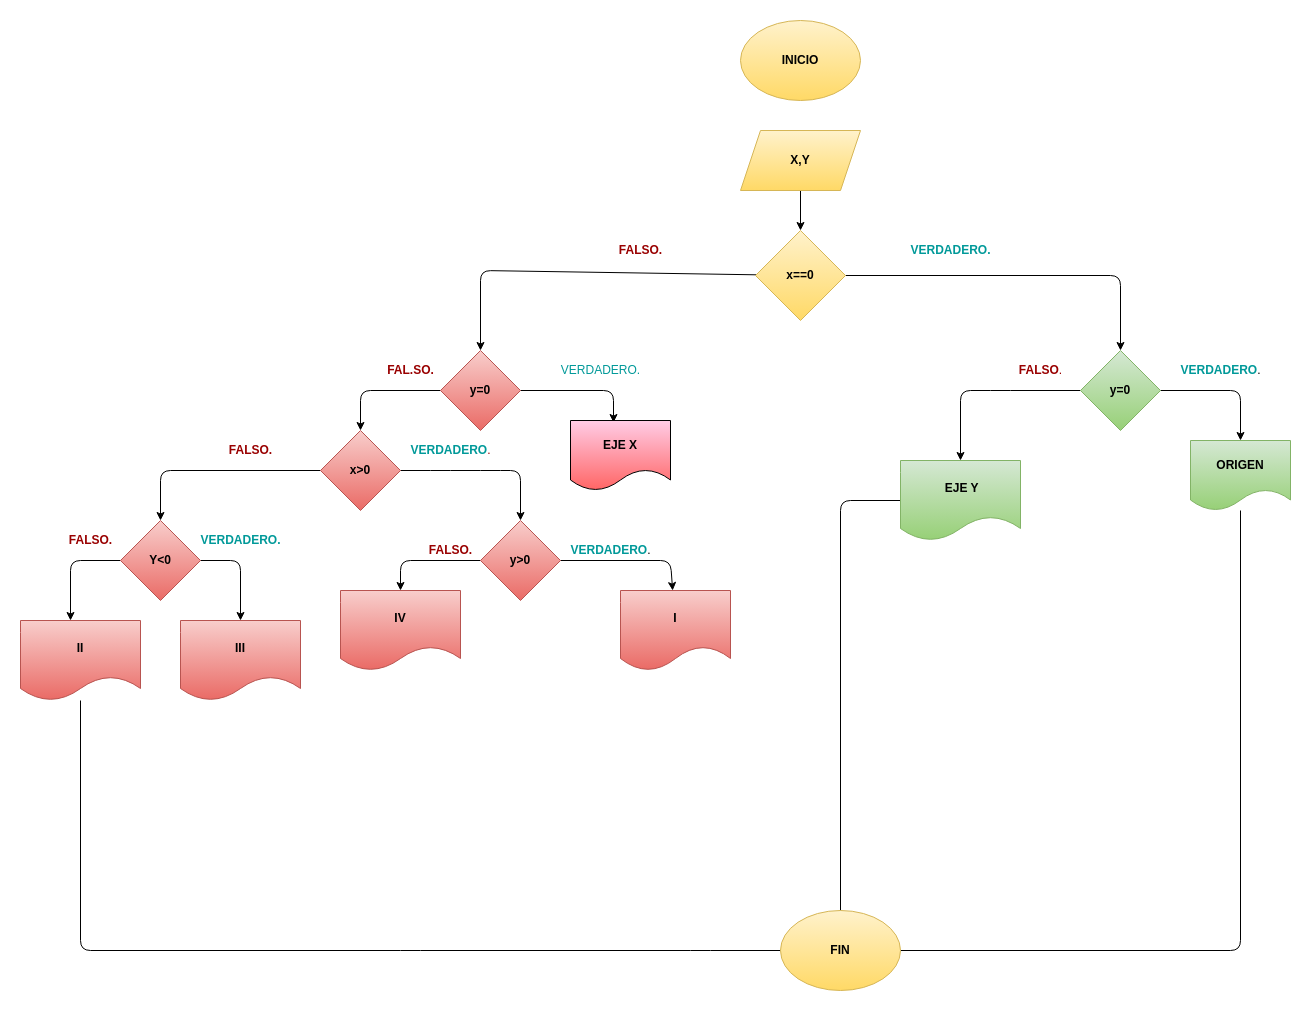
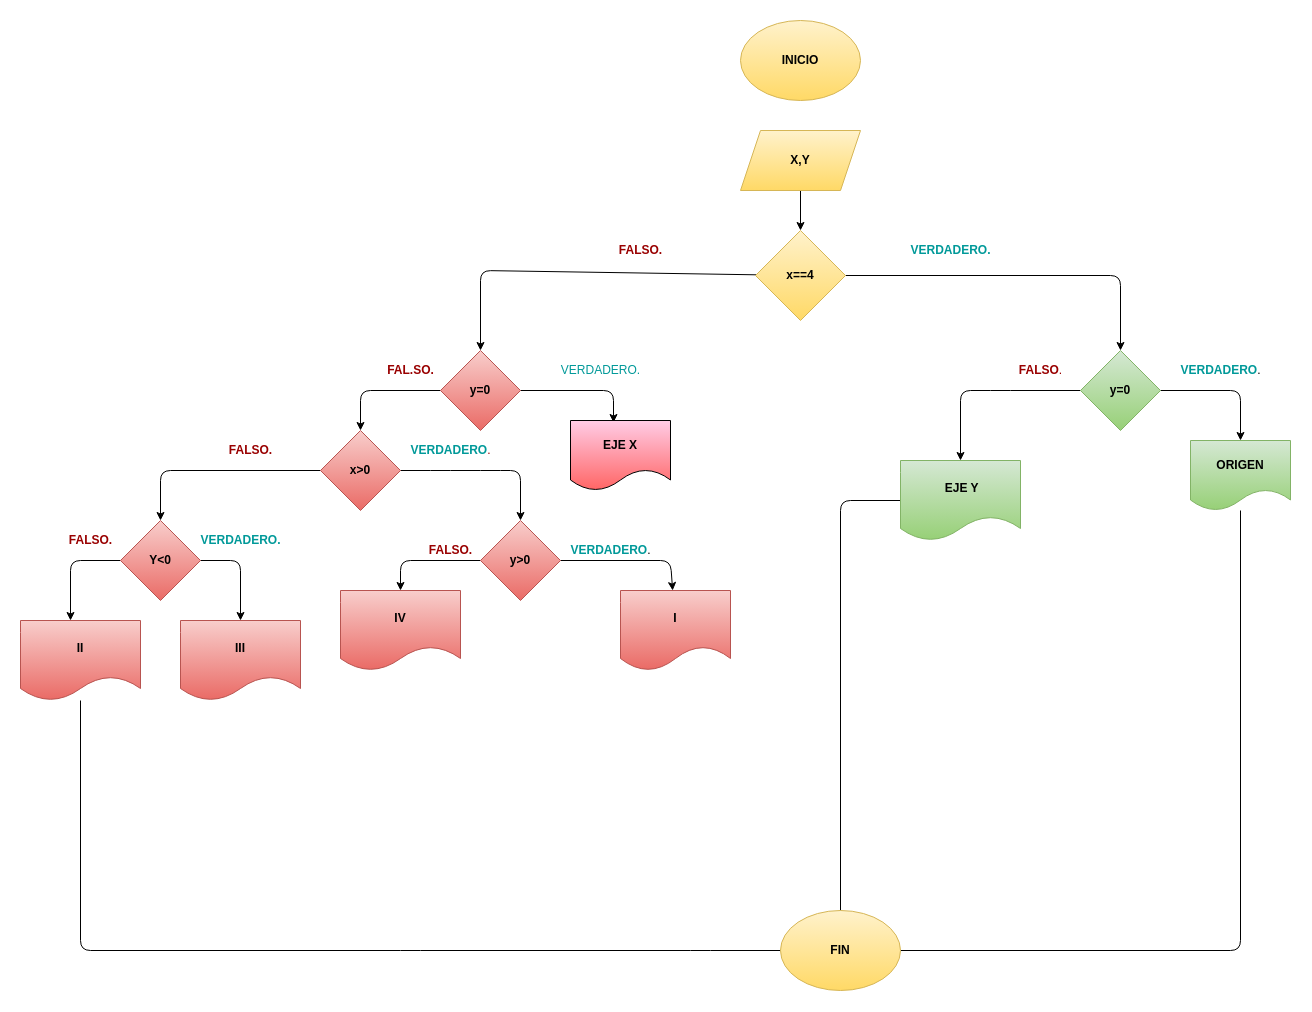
  <mxCell id="0" />
  <mxCell id="1" parent="0" />
  <mxCell id="2" value="&lt;b&gt;&lt;font color=&quot;#000000&quot;&gt;INICIO&lt;/font&gt;&lt;/b&gt;" style="ellipse;whiteSpace=wrap;html=1;fillColor=#fff2cc;strokeColor=#d6b656;gradientColor=#ffd966;" parent="1" vertex="1"><mxGeometry x="740" y="20" width="120" height="80" as="geometry" /></mxCell>
  <mxCell id="3" value="" style="edgeStyle=none;html=1;fontColor=#000000;" parent="1" source="4" target="7" edge="1"><mxGeometry relative="1" as="geometry" /></mxCell>
  <mxCell id="4" value="&lt;b&gt;&lt;font color=&quot;#000000&quot;&gt;X,Y&lt;/font&gt;&lt;/b&gt;" style="shape=parallelogram;perimeter=parallelogramPerimeter;whiteSpace=wrap;html=1;fixedSize=1;fillColor=#fff2cc;strokeColor=#d6b656;gradientColor=#ffd966;" parent="1" vertex="1"><mxGeometry x="740" y="130" width="120" height="60" as="geometry" /></mxCell>
  <mxCell id="5" value="" style="edgeStyle=none;html=1;fontColor=#000000;" parent="1" source="7" target="10" edge="1"><mxGeometry relative="1" as="geometry"><Array as="points"><mxPoint x="1120" y="275" /></Array></mxGeometry></mxCell>
  <mxCell id="6" value="" style="edgeStyle=none;html=1;fontColor=#000000;" parent="1" source="7" target="13" edge="1"><mxGeometry relative="1" as="geometry"><Array as="points"><mxPoint x="480" y="270" /></Array></mxGeometry></mxCell>
- <mxCell id="7" value="&lt;b&gt;&lt;font color=&quot;#000000&quot;&gt;x==0&lt;/font&gt;&lt;/b&gt;" style="rhombus;whiteSpace=wrap;html=1;fillColor=#fff2cc;strokeColor=#d6b656;gradientColor=#ffd966;" parent="1" vertex="1"><mxGeometry x="755" y="230" width="90" height="90" as="geometry" /></mxCell>
+ <mxCell id="7" value="&lt;b&gt;&lt;font color=&quot;#000000&quot;&gt;x==4&lt;/font&gt;&lt;/b&gt;" style="rhombus;whiteSpace=wrap;html=1;fillColor=#fff2cc;strokeColor=#d6b656;gradientColor=#ffd966;" parent="1" vertex="1"><mxGeometry x="755" y="230" width="90" height="90" as="geometry" /></mxCell>
  <mxCell id="8" value="" style="edgeStyle=none;html=1;fontColor=#000000;" parent="1" source="10" target="15" edge="1"><mxGeometry relative="1" as="geometry"><Array as="points"><mxPoint x="1240" y="390" /></Array></mxGeometry></mxCell>
  <mxCell id="9" value="" style="edgeStyle=none;html=1;fontColor=#000000;" parent="1" source="10" target="17" edge="1"><mxGeometry relative="1" as="geometry"><Array as="points"><mxPoint x="1000" y="390" /><mxPoint x="960" y="390" /></Array></mxGeometry></mxCell>
  <mxCell id="10" value="&lt;font color=&quot;#000000&quot;&gt;&lt;b&gt;y=0&lt;/b&gt;&lt;/font&gt;" style="rhombus;whiteSpace=wrap;html=1;fillColor=#d5e8d4;strokeColor=#82b366;gradientColor=#97d077;" parent="1" vertex="1"><mxGeometry x="1080" y="350" width="80" height="80" as="geometry" /></mxCell>
  <mxCell id="11" value="" style="edgeStyle=none;html=1;fontColor=#000000;" parent="1" source="13" target="20" edge="1"><mxGeometry relative="1" as="geometry"><Array as="points"><mxPoint x="360" y="390" /></Array></mxGeometry></mxCell>
  <mxCell id="12" style="edgeStyle=none;html=1;entryX=0.43;entryY=0.029;entryDx=0;entryDy=0;entryPerimeter=0;" edge="1" parent="1" source="13" target="44"><mxGeometry relative="1" as="geometry"><Array as="points"><mxPoint x="613" y="390" /></Array></mxGeometry></mxCell>
  <mxCell id="13" value="&lt;b&gt;&lt;font color=&quot;#000000&quot;&gt;y=0&lt;/font&gt;&lt;/b&gt;" style="rhombus;whiteSpace=wrap;html=1;fillColor=#f8cecc;strokeColor=#b85450;gradientColor=#ea6b66;" parent="1" vertex="1"><mxGeometry x="440" y="350" width="80" height="80" as="geometry" /></mxCell>
  <mxCell id="14" style="edgeStyle=none;html=1;fontColor=#000000;endArrow=none;endFill=0;entryX=1;entryY=0.5;entryDx=0;entryDy=0;" edge="1" parent="1" source="15" target="45"><mxGeometry relative="1" as="geometry"><mxPoint x="870" y="940" as="targetPoint" /><Array as="points"><mxPoint x="1240" y="950" /></Array></mxGeometry></mxCell>
  <mxCell id="15" value="&lt;b&gt;&lt;font color=&quot;#000000&quot;&gt;ORIGEN&lt;/font&gt;&lt;/b&gt;" style="shape=document;whiteSpace=wrap;html=1;boundedLbl=1;fillColor=#d5e8d4;strokeColor=#82b366;gradientColor=#97d077;" parent="1" vertex="1"><mxGeometry x="1190" y="440" width="100" height="70" as="geometry" /></mxCell>
  <mxCell id="16" style="edgeStyle=none;html=1;fontColor=#000000;endArrow=none;endFill=0;" edge="1" parent="1" source="17" target="45"><mxGeometry relative="1" as="geometry"><Array as="points"><mxPoint x="840" y="500" /></Array></mxGeometry></mxCell>
  <mxCell id="17" value="&lt;font color=&quot;#000000&quot;&gt;&lt;b&gt;&amp;nbsp;EJE Y&lt;/b&gt;&lt;/font&gt;" style="shape=document;whiteSpace=wrap;html=1;boundedLbl=1;fillColor=#d5e8d4;strokeColor=#82b366;gradientColor=#97d077;" parent="1" vertex="1"><mxGeometry x="900" y="460" width="120" height="80" as="geometry" /></mxCell>
  <mxCell id="18" value="" style="edgeStyle=none;html=1;fontColor=#000000;" parent="1" source="20" target="23" edge="1"><mxGeometry relative="1" as="geometry"><Array as="points"><mxPoint x="440" y="470" /><mxPoint x="490" y="470" /><mxPoint y="470" x="520" /></Array></mxGeometry></mxCell>
  <mxCell id="19" value="" style="edgeStyle=none;html=1;fontColor=#000000;" parent="1" source="20" target="27" edge="1"><mxGeometry relative="1" as="geometry"><Array as="points"><mxPoint x="160" y="470" /></Array></mxGeometry></mxCell>
  <mxCell id="20" value="&lt;b&gt;&lt;font color=&quot;#000000&quot;&gt;x&amp;gt;0&lt;/font&gt;&lt;/b&gt;" style="rhombus;whiteSpace=wrap;html=1;fillColor=#f8cecc;strokeColor=#b85450;gradientColor=#ea6b66;" parent="1" vertex="1"><mxGeometry x="320" y="430" width="80" height="80" as="geometry" /></mxCell>
  <mxCell id="21" value="" style="edgeStyle=none;html=1;fontColor=#000000;" parent="1" source="23" target="24" edge="1"><mxGeometry relative="1" as="geometry"><Array as="points"><mxPoint x="670" y="560" /></Array></mxGeometry></mxCell>
  <mxCell id="22" value="" style="edgeStyle=none;html=1;fontColor=#990000;" parent="1" source="23" target="40" edge="1"><mxGeometry relative="1" as="geometry"><Array as="points"><mxPoint x="400" y="560" /></Array></mxGeometry></mxCell>
  <mxCell id="23" value="&lt;b&gt;&lt;font color=&quot;#000000&quot;&gt;y&amp;gt;0&lt;/font&gt;&lt;/b&gt;" style="rhombus;whiteSpace=wrap;html=1;fillColor=#f8cecc;strokeColor=#b85450;gradientColor=#ea6b66;" parent="1" vertex="1"><mxGeometry x="480" y="520" width="80" height="80" as="geometry" /></mxCell>
  <mxCell id="24" value="&lt;b&gt;&lt;font color=&quot;#000000&quot;&gt;I&lt;/font&gt;&lt;/b&gt;" style="shape=document;whiteSpace=wrap;html=1;boundedLbl=1;fillColor=#f8cecc;strokeColor=#b85450;gradientColor=#ea6b66;" parent="1" vertex="1"><mxGeometry x="620" y="590" width="110" height="80" as="geometry" /></mxCell>
  <mxCell id="25" value="" style="edgeStyle=none;html=1;fontColor=#000000;" parent="1" source="27" target="28" edge="1"><mxGeometry relative="1" as="geometry"><Array as="points"><mxPoint x="240" y="560" /></Array></mxGeometry></mxCell>
  <mxCell id="26" value="" style="edgeStyle=none;html=1;fontColor=#000000;" parent="1" source="27" edge="1"><mxGeometry relative="1" as="geometry"><mxPoint x="70" y="620" as="targetPoint" /><Array as="points"><mxPoint x="70" y="560" /></Array></mxGeometry></mxCell>
  <mxCell id="27" value="&lt;b&gt;&lt;font color=&quot;#000000&quot;&gt;Y&amp;lt;0&lt;/font&gt;&lt;/b&gt;" style="rhombus;whiteSpace=wrap;html=1;fillColor=#f8cecc;strokeColor=#b85450;gradientColor=#ea6b66;" parent="1" vertex="1"><mxGeometry x="120" y="520" width="80" height="80" as="geometry" /></mxCell>
  <mxCell id="28" value="&lt;b&gt;&lt;font color=&quot;#000000&quot;&gt;III&lt;/font&gt;&lt;/b&gt;" style="shape=document;whiteSpace=wrap;html=1;boundedLbl=1;fillColor=#f8cecc;strokeColor=#b85450;gradientColor=#ea6b66;" parent="1" vertex="1"><mxGeometry x="180" y="620" width="120" height="80" as="geometry" /></mxCell>
  <mxCell id="29" value="&lt;b&gt;&lt;font color=&quot;#009999&quot;&gt;VERDADERO.&lt;/font&gt;&lt;/b&gt;" style="text;html=1;align=center;verticalAlign=middle;resizable=0;points=[];autosize=1;strokeColor=none;fillColor=none;fontColor=#000000;" parent="1" vertex="1"><mxGeometry x="900" y="240" width="100" height="20" as="geometry" /></mxCell>
  <mxCell id="30" value="&lt;b&gt;&lt;font color=&quot;#990000&quot;&gt;FALSO.&lt;/font&gt;&lt;/b&gt;" style="text;html=1;align=center;verticalAlign=middle;resizable=0;points=[];autosize=1;strokeColor=none;fillColor=none;fontColor=#33001A;" parent="1" vertex="1"><mxGeometry x="610" y="240" width="60" height="20" as="geometry" /></mxCell>
  <mxCell id="31" value="&lt;font color=&quot;#990000&quot;&gt;&lt;b&gt;FAL.SO.&lt;/b&gt;&lt;/font&gt;" style="text;html=1;align=center;verticalAlign=middle;resizable=0;points=[];autosize=1;strokeColor=none;fillColor=none;fontColor=#009999;" parent="1" vertex="1"><mxGeometry x="380" y="360" width="60" height="20" as="geometry" /></mxCell>
  <mxCell id="32" value="&lt;font color=&quot;#009999&quot;&gt;VERDADERO.&lt;/font&gt;" style="text;html=1;align=center;verticalAlign=middle;resizable=0;points=[];autosize=1;strokeColor=none;fillColor=none;fontColor=#990000;" parent="1" vertex="1"><mxGeometry x="555" y="360" width="90" height="20" as="geometry" /></mxCell>
  <mxCell id="33" value="&lt;b&gt;&lt;font color=&quot;#990000&quot;&gt;FALSO.&lt;/font&gt;&lt;/b&gt;" style="text;html=1;align=center;verticalAlign=middle;resizable=0;points=[];autosize=1;strokeColor=none;fillColor=none;fontColor=#000000;" parent="1" vertex="1"><mxGeometry x="220" y="440" width="60" height="20" as="geometry" /></mxCell>
  <mxCell id="34" value="&lt;b&gt;&lt;font color=&quot;#009999&quot;&gt;VERDADERO&lt;/font&gt;&lt;/b&gt;." style="text;html=1;align=center;verticalAlign=middle;resizable=0;points=[];autosize=1;strokeColor=none;fillColor=none;fontColor=#990000;" parent="1" vertex="1"><mxGeometry x="400" y="440" width="100" height="20" as="geometry" /></mxCell>
  <mxCell id="35" value="&lt;b&gt;&lt;font color=&quot;#990000&quot;&gt;FALSO.&lt;/font&gt;&lt;/b&gt;" style="text;html=1;align=center;verticalAlign=middle;resizable=0;points=[];autosize=1;strokeColor=none;fillColor=none;fontColor=#000000;" parent="1" vertex="1"><mxGeometry x="60" y="530" width="60" height="20" as="geometry" /></mxCell>
  <mxCell id="36" value="&lt;font color=&quot;#009999&quot;&gt;&lt;b&gt;VERDADERO.&lt;/b&gt;&lt;/font&gt;" style="text;html=1;align=center;verticalAlign=middle;resizable=0;points=[];autosize=1;strokeColor=none;fillColor=none;fontColor=#990000;" parent="1" vertex="1"><mxGeometry x="190" y="530" width="100" height="20" as="geometry" /></mxCell>
  <mxCell id="37" style="edgeStyle=none;html=1;fontColor=#000000;endArrow=none;endFill=0;entryX=0;entryY=0.5;entryDx=0;entryDy=0;" edge="1" parent="1" source="38" target="45"><mxGeometry relative="1" as="geometry"><mxPoint x="720" y="950" as="targetPoint" /><Array as="points"><mxPoint x="80" y="950" /><mxPoint x="410" y="950" /><mxPoint x="700" y="950" /></Array></mxGeometry></mxCell>
  <mxCell id="38" value="&lt;div style=&quot;text-align: left&quot;&gt;&lt;b&gt;&lt;font color=&quot;#000000&quot;&gt;II&lt;/font&gt;&lt;/b&gt;&lt;/div&gt;" style="shape=document;whiteSpace=wrap;html=1;boundedLbl=1;fillColor=#f8cecc;strokeColor=#b85450;gradientColor=#ea6b66;" parent="1" vertex="1"><mxGeometry x="20" y="620" width="120" height="80" as="geometry" /></mxCell>
  <mxCell id="39" value="&lt;b&gt;&lt;font color=&quot;#009999&quot;&gt;VERDADERO&lt;/font&gt;&lt;/b&gt;." style="text;html=1;align=center;verticalAlign=middle;resizable=0;points=[];autosize=1;strokeColor=none;fillColor=none;fontColor=#000000;" parent="1" vertex="1"><mxGeometry x="560" y="540" width="100" height="20" as="geometry" /></mxCell>
  <mxCell id="40" value="&lt;b&gt;&lt;font color=&quot;#000000&quot;&gt;IV&lt;/font&gt;&lt;/b&gt;" style="shape=document;whiteSpace=wrap;html=1;boundedLbl=1;fillColor=#f8cecc;strokeColor=#b85450;gradientColor=#ea6b66;" parent="1" vertex="1"><mxGeometry x="340" y="590" width="120" height="80" as="geometry" /></mxCell>
  <mxCell id="41" value="&lt;b&gt;FALSO.&lt;/b&gt;" style="text;html=1;align=center;verticalAlign=middle;resizable=0;points=[];autosize=1;strokeColor=none;fillColor=none;fontColor=#990000;" parent="1" vertex="1"><mxGeometry x="420" y="540" width="60" height="20" as="geometry" /></mxCell>
  <mxCell id="42" value="&lt;b&gt;&lt;font color=&quot;#009999&quot;&gt;VERDADERO&lt;/font&gt;&lt;/b&gt;." style="text;html=1;align=center;verticalAlign=middle;resizable=0;points=[];autosize=1;strokeColor=none;fillColor=none;fontColor=#000000;" parent="1" vertex="1"><mxGeometry x="1170" y="360" width="100" height="20" as="geometry" /></mxCell>
  <mxCell id="43" value="&lt;font color=&quot;#990000&quot;&gt;&lt;b&gt;FALSO&lt;/b&gt;.&lt;/font&gt;" style="text;html=1;align=center;verticalAlign=middle;resizable=0;points=[];autosize=1;strokeColor=none;fillColor=none;fontColor=#009999;" parent="1" vertex="1"><mxGeometry x="1010" y="360" width="60" height="20" as="geometry" /></mxCell>
  <mxCell id="44" value="&lt;b&gt;&lt;font color=&quot;#000000&quot;&gt;EJE X&lt;/font&gt;&lt;/b&gt;" style="shape=document;whiteSpace=wrap;html=1;boundedLbl=1;fillColor=#FFCCE6;gradientColor=#FF6666;" vertex="1" parent="1"><mxGeometry x="570" y="420" width="100" height="70" as="geometry" /></mxCell>
  <mxCell id="45" value="&lt;b&gt;&lt;font color=&quot;#000000&quot;&gt;FIN&lt;/font&gt;&lt;/b&gt;" style="ellipse;whiteSpace=wrap;html=1;fillColor=#fff2cc;strokeColor=#d6b656;gradientColor=#ffd966;" vertex="1" parent="1"><mxGeometry x="780" y="910" width="120" height="80" as="geometry" /></mxCell>
